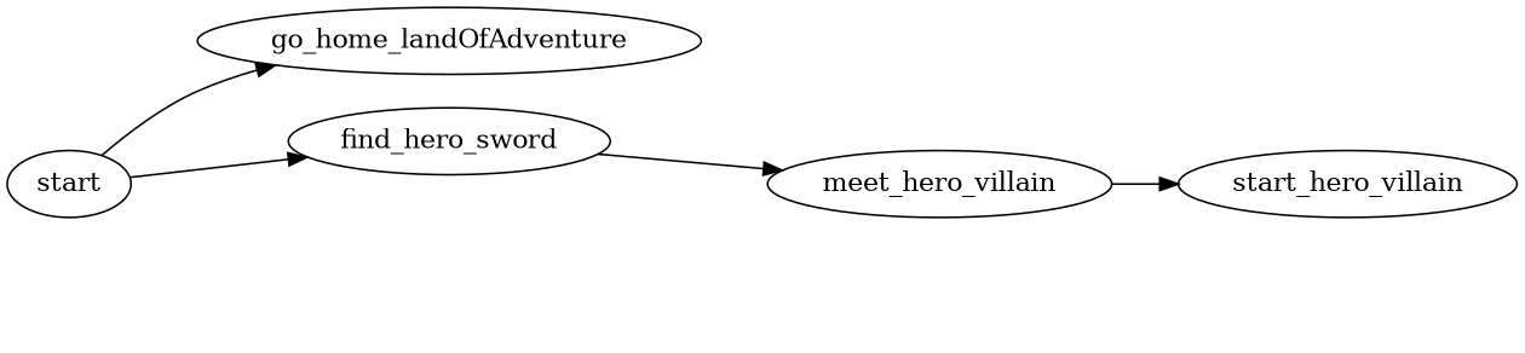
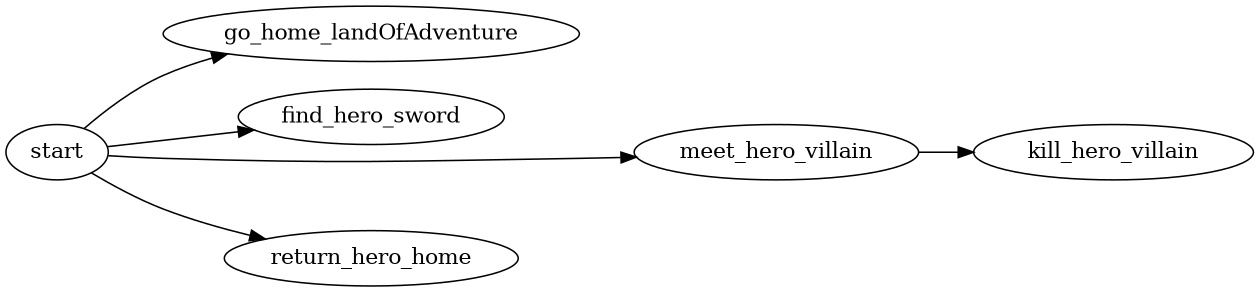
  digraph {
    rankdir=LR
    n1 [label=go_home_landOfAdventure]
    start
    find_hero_sword
    meet_hero_villain
-   kill_hero_villain [label=start_hero_villain]
+   return_hero_home
+   kill_hero_villain
    start -> n1
    start -> find_hero_sword
-   find_hero_sword -> meet_hero_villain
+   start -> meet_hero_villain
+   start -> return_hero_home
    meet_hero_villain -> kill_hero_villain
  }
